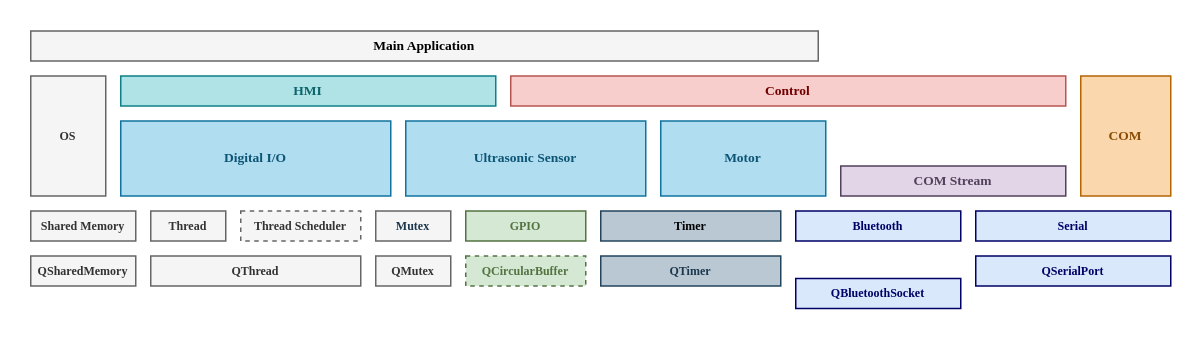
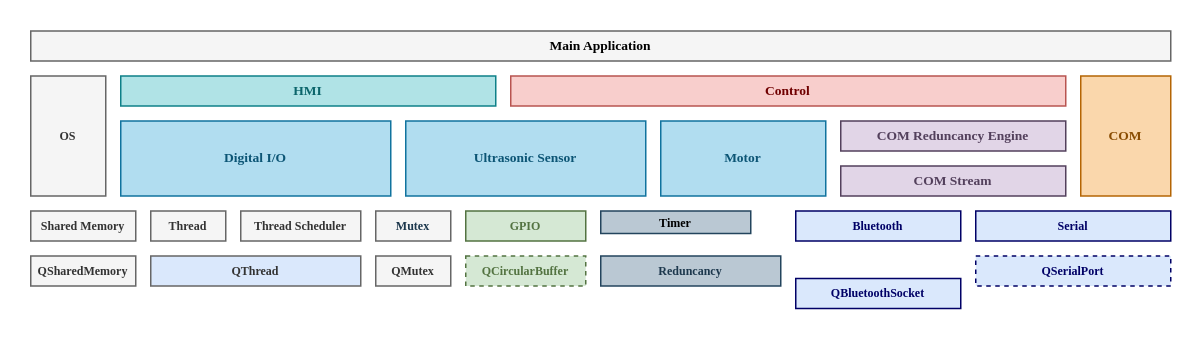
  <mxCell id="0" />
  <mxCell id="1" parent="0" />
  <mxCell id="2" value="QBluetoothSocket" style="rounded=0;whiteSpace=wrap;html=1;fontFamily=Consolas;fontSize=8;align=center;fillColor=#dae8fc;fontStyle=1;spacingRight=0;strokeColor=#000066;fontColor=#000066;verticalAlign=middle;" parent="1" vertex="1"><mxGeometry x="530" y="185" width="110" height="20" as="geometry" /></mxCell>
  <mxCell id="3" value="COM" style="rounded=0;whiteSpace=wrap;html=1;fontFamily=Consolas;fontSize=9;align=center;fillColor=#fad7ac;fontStyle=1;spacingRight=0;strokeColor=#b46504;labelPosition=center;verticalLabelPosition=middle;verticalAlign=middle;fontColor=#8A4D03;" parent="1" vertex="1"><mxGeometry x="720" y="50" width="60" height="80" as="geometry" /></mxCell>
  <mxCell id="4" value="Control" style="rounded=0;whiteSpace=wrap;html=1;fontFamily=Consolas;fontSize=9;align=center;fillColor=#f8cecc;fontStyle=1;spacingRight=0;strokeColor=#b85450;labelPosition=center;verticalLabelPosition=middle;verticalAlign=middle;fontColor=#700000;labelBackgroundColor=none;" parent="1" vertex="1"><mxGeometry x="340" y="50" width="370" height="20" as="geometry" /></mxCell>
- <mxCell id="6" value="&lt;span style=&quot;color: rgb(0, 0, 0); text-align: left; font-size: 9px;&quot;&gt;Main Application&lt;/span&gt;" style="rounded=0;whiteSpace=wrap;html=1;fontFamily=Consolas;fontSize=9;align=center;fillColor=#f5f5f5;fontStyle=1;spacingRight=0;strokeColor=#666666;labelPosition=center;verticalLabelPosition=middle;verticalAlign=middle;fontColor=#333333;" parent="1" vertex="1"><mxGeometry x="20" y="20" width="525" height="20" as="geometry" /></mxCell>
+ <mxCell id="5" value="COM Reduncancy Engine" style="rounded=0;whiteSpace=wrap;html=1;fontFamily=Consolas;fontSize=9;align=center;fillColor=#e1d5e7;fontStyle=1;spacingRight=0;strokeColor=#53405C;labelPosition=center;verticalLabelPosition=middle;verticalAlign=middle;fontColor=#53405C;horizontal=1;" parent="1" vertex="1"><mxGeometry x="560" y="80" width="150" height="20" as="geometry" /></mxCell>
+ <mxCell id="6" value="&lt;span style=&quot;color: rgb(0, 0, 0); text-align: left; font-size: 9px;&quot;&gt;Main Application&lt;/span&gt;" style="rounded=0;whiteSpace=wrap;html=1;fontFamily=Consolas;fontSize=9;align=center;fillColor=#f5f5f5;fontStyle=1;spacingRight=0;strokeColor=#666666;labelPosition=center;verticalLabelPosition=middle;verticalAlign=middle;fontColor=#333333;" parent="1" vertex="1"><mxGeometry x="20" y="20" width="760" height="20" as="geometry" /></mxCell>
  <mxCell id="7" value="HMI" style="rounded=0;whiteSpace=wrap;html=1;fontFamily=Consolas;fontSize=9;align=center;fillColor=#b0e3e6;fontStyle=1;spacingRight=0;strokeColor=#0e8088;labelPosition=center;verticalLabelPosition=middle;verticalAlign=middle;labelBackgroundColor=none;fontColor=#0B656B;" parent="1" vertex="1"><mxGeometry x="80" y="50" width="250" height="20" as="geometry" /></mxCell>
  <mxCell id="8" value="Digital I/O" style="rounded=0;whiteSpace=wrap;html=1;fontFamily=Consolas;fontSize=9;align=center;fillColor=#b1ddf0;fontStyle=1;spacingRight=0;strokeColor=#10739e;labelPosition=center;verticalLabelPosition=middle;verticalAlign=middle;fontColor=#0C5575;" parent="1" vertex="1"><mxGeometry x="80" y="80" width="180" height="50" as="geometry" /></mxCell>
  <mxCell id="9" value="Motor" style="rounded=0;whiteSpace=wrap;html=1;fontFamily=Consolas;fontSize=9;align=center;fillColor=#b1ddf0;fontStyle=1;spacingRight=0;strokeColor=#10739e;labelPosition=center;verticalLabelPosition=middle;verticalAlign=middle;fontColor=#0C5575;" parent="1" vertex="1"><mxGeometry x="440" y="80" width="110" height="50" as="geometry" /></mxCell>
- <mxCell id="10" value="QSerialPort" style="rounded=0;whiteSpace=wrap;html=1;fontFamily=Consolas;fontSize=8;align=center;fillColor=#dae8fc;fontStyle=1;spacingRight=0;strokeColor=#000066;fontColor=#000066;verticalAlign=middle;" parent="1" vertex="1"><mxGeometry x="650" y="170" width="130" height="20" as="geometry" /></mxCell>
+ <mxCell id="10" value="QSerialPort" style="rounded=0;whiteSpace=wrap;html=1;fontFamily=Consolas;fontSize=8;align=center;fillColor=#dae8fc;fontStyle=1;spacingRight=0;strokeColor=#000066;fontColor=#000066;verticalAlign=middle;dashed=1;" parent="1" vertex="1"><mxGeometry x="650" y="170" width="130" height="20" as="geometry" /></mxCell>
  <mxCell id="11" value="Ultrasonic Sensor" style="rounded=0;whiteSpace=wrap;html=1;fontFamily=Consolas;fontSize=9;align=center;fillColor=#b1ddf0;fontStyle=1;spacingRight=0;strokeColor=#10739e;labelPosition=center;verticalLabelPosition=middle;verticalAlign=middle;fontColor=#0C5575;" parent="1" vertex="1"><mxGeometry x="270" y="80" width="160" height="50" as="geometry" /></mxCell>
  <mxCell id="12" value="&lt;font style=&quot;font-size: 8px&quot;&gt;QCircularBuffer&lt;/font&gt;" style="rounded=0;whiteSpace=wrap;html=1;labelBackgroundColor=none;strokeColor=#537341;fillColor=#d5e8d4;fontFamily=Consolas;fontSize=8;align=center;gradientDirection=east;fontColor=#537341;fontStyle=1;dashed=1;" parent="1" vertex="1"><mxGeometry x="310" y="170" width="80" height="20" as="geometry" /></mxCell>
- <mxCell id="13" value="QTimer" style="rounded=0;whiteSpace=wrap;html=1;labelBackgroundColor=none;strokeColor=#23445d;fillColor=#bac8d3;fontFamily=Consolas;fontSize=8;align=center;gradientDirection=east;fontStyle=1;fontColor=#1D384D;" parent="1" vertex="1"><mxGeometry x="400" y="170" width="120" height="20" as="geometry" /></mxCell>
- <mxCell id="14" value="QThread" style="rounded=0;whiteSpace=wrap;html=1;labelBackgroundColor=none;strokeColor=#666666;fillColor=#f5f5f5;fontFamily=Consolas;fontSize=8;align=center;gradientDirection=east;fontColor=#333333;fontStyle=1" parent="1" vertex="1"><mxGeometry x="100" y="170" width="140" height="20" as="geometry" /></mxCell>
+ <mxCell id="13" value="Reduncancy" style="rounded=0;whiteSpace=wrap;html=1;labelBackgroundColor=none;strokeColor=#23445d;fillColor=#bac8d3;fontFamily=Consolas;fontSize=8;align=center;gradientDirection=east;fontStyle=1;fontColor=#1D384D;" parent="1" vertex="1"><mxGeometry x="400" y="170" width="120" height="20" as="geometry" /></mxCell>
+ <mxCell id="14" value="QThread" style="rounded=0;whiteSpace=wrap;html=1;labelBackgroundColor=none;strokeColor=#666666;fillColor=#dae8fc;fontFamily=Consolas;fontSize=8;align=center;gradientDirection=east;fontColor=#333333;fontStyle=1;" parent="1" vertex="1"><mxGeometry x="100" y="170" width="140" height="20" as="geometry" /></mxCell>
  <mxCell id="15" value="QSharedMemory" style="rounded=0;whiteSpace=wrap;html=1;labelBackgroundColor=none;strokeColor=#666666;fillColor=#f5f5f5;fontFamily=Consolas;fontSize=8;align=center;gradientDirection=east;fontColor=#333333;fontStyle=1" parent="1" vertex="1"><mxGeometry x="20" y="170" width="70" height="20" as="geometry" /></mxCell>
  <mxCell id="16" value="QMutex" style="rounded=0;whiteSpace=wrap;html=1;labelBackgroundColor=none;strokeColor=#666666;fillColor=#f5f5f5;fontFamily=Consolas;fontSize=8;align=center;gradientDirection=east;fontColor=#333333;fontStyle=1" parent="1" vertex="1"><mxGeometry x="250" y="170" width="50" height="20" as="geometry" /></mxCell>
  <mxCell id="17" value="OS" style="rounded=0;whiteSpace=wrap;html=1;labelBackgroundColor=none;strokeColor=#666666;fillColor=#f5f5f5;fontFamily=Consolas;fontSize=8;align=center;gradientDirection=east;fontColor=#333333;fontStyle=1" parent="1" vertex="1"><mxGeometry x="20" y="50" width="50" height="80" as="geometry" /></mxCell>
  <mxCell id="18" value="Thread" style="rounded=0;whiteSpace=wrap;html=1;labelBackgroundColor=none;strokeColor=#666666;fillColor=#f5f5f5;fontFamily=Consolas;fontSize=8;align=center;gradientDirection=east;fontColor=#333333;fontStyle=1" parent="1" vertex="1"><mxGeometry x="100" y="140" width="50" height="20" as="geometry" /></mxCell>
  <mxCell id="19" value="Shared Memory" style="rounded=0;whiteSpace=wrap;html=1;labelBackgroundColor=none;strokeColor=#666666;fillColor=#f5f5f5;fontFamily=Consolas;fontSize=8;align=center;gradientDirection=east;fontColor=#333333;fontStyle=1" parent="1" vertex="1"><mxGeometry x="20" y="140" width="70" height="20" as="geometry" /></mxCell>
- <mxCell id="20" value="Thread Scheduler" style="rounded=0;whiteSpace=wrap;html=1;labelBackgroundColor=none;strokeColor=#666666;fillColor=#f5f5f5;fontFamily=Consolas;fontSize=8;align=center;gradientDirection=east;fontColor=#333333;fontStyle=1;dashed=1;" parent="1" vertex="1"><mxGeometry x="160" y="140" width="80" height="20" as="geometry" /></mxCell>
+ <mxCell id="20" value="Thread Scheduler" style="rounded=0;whiteSpace=wrap;html=1;labelBackgroundColor=none;strokeColor=#666666;fillColor=#f5f5f5;fontFamily=Consolas;fontSize=8;align=center;gradientDirection=east;fontColor=#333333;fontStyle=1" parent="1" vertex="1"><mxGeometry x="160" y="140" width="80" height="20" as="geometry" /></mxCell>
  <mxCell id="21" value="Mutex" style="rounded=0;whiteSpace=wrap;html=1;labelBackgroundColor=none;strokeColor=#666666;fillColor=#f5f5f5;fontFamily=Consolas;fontSize=8;align=center;gradientDirection=east;fontColor=#1D384D;fontStyle=1" parent="1" vertex="1"><mxGeometry x="250" y="140" width="50" height="20" as="geometry" /></mxCell>
  <mxCell id="22" value="GPIO" style="rounded=0;whiteSpace=wrap;html=1;labelBackgroundColor=none;strokeColor=#537341;fillColor=#d5e8d4;fontFamily=Consolas;fontSize=8;align=center;gradientDirection=east;fontColor=#537341;fontStyle=1" parent="1" vertex="1"><mxGeometry x="310" y="140" width="80" height="20" as="geometry" /></mxCell>
- <mxCell id="23" value="&lt;font style=&quot;font-size: 8px&quot;&gt;Timer&lt;/font&gt;" style="rounded=0;whiteSpace=wrap;html=1;labelBackgroundColor=none;strokeColor=#23445d;fillColor=#bac8d3;fontFamily=Consolas;fontSize=8;align=center;gradientDirection=east;fontStyle=1" parent="1" vertex="1"><mxGeometry x="400" y="140" width="120" height="20" as="geometry" /></mxCell>
+ <mxCell id="23" value="&lt;font style=&quot;font-size: 8px&quot;&gt;Timer&lt;/font&gt;" style="rounded=0;whiteSpace=wrap;html=1;labelBackgroundColor=none;strokeColor=#23445d;fillColor=#bac8d3;fontFamily=Consolas;fontSize=8;align=center;gradientDirection=east;fontStyle=1" parent="1" vertex="1"><mxGeometry x="400" y="140" width="100" height="15" as="geometry" /></mxCell>
  <mxCell id="24" value="Bluetooth" style="rounded=0;whiteSpace=wrap;html=1;fontFamily=Consolas;fontSize=8;align=center;fillColor=#dae8fc;fontStyle=1;spacingRight=0;strokeColor=#000066;fontColor=#000066;verticalAlign=middle;" parent="1" vertex="1"><mxGeometry x="530" y="140" width="110" height="20" as="geometry" /></mxCell>
  <mxCell id="25" value="Serial" style="rounded=0;whiteSpace=wrap;html=1;fontFamily=Consolas;fontSize=8;align=center;fillColor=#dae8fc;fontStyle=1;spacingRight=0;strokeColor=#000066;fontColor=#000066;verticalAlign=middle;" parent="1" vertex="1"><mxGeometry x="650" y="140" width="130" height="20" as="geometry" /></mxCell>
  <mxCell id="26" value="COM Stream" style="rounded=0;whiteSpace=wrap;html=1;fontFamily=Consolas;fontSize=9;align=center;fillColor=#e1d5e7;fontStyle=1;spacingRight=0;strokeColor=#53405C;labelPosition=center;verticalLabelPosition=middle;verticalAlign=middle;fontColor=#53405C;horizontal=1;" parent="1" vertex="1"><mxGeometry x="560" y="110" width="150" height="20" as="geometry" /></mxCell>
